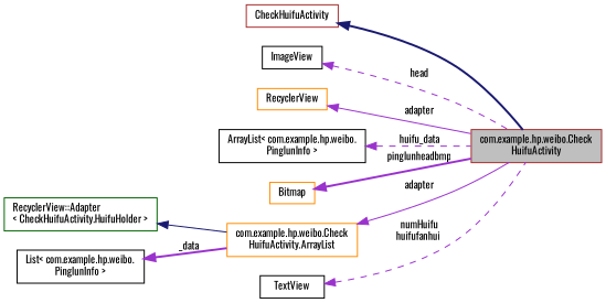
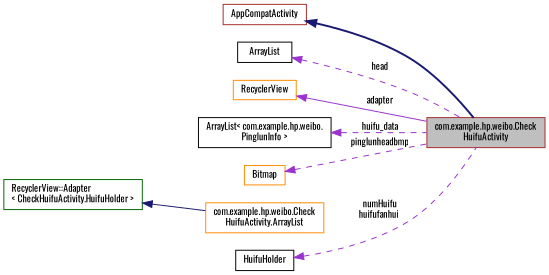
  digraph {
    fontname=Oswald
    rankdir=LR
    node [color=black fillcolor=white fontname=Oswald fontsize=10 shape=record style=filled]
    edge [color=darkorchid3 dir=back fontname=Oswald fontsize=10 labelfontname=Helvetica labelfontsize=10 style=bold]
    n1 [color=brown fillcolor=grey75 fontcolor=black height=0.2 label="com.example.hp.weibo.Check\lHuifuActivity" width=0.4]
-   n2 [color=brown height=0.2 label=CheckHuifuActivity width=0.4]
-   n3 [height=0.2 label=ImageView width=0.4]
+   n2 [color=brown height=0.2 label=AppCompatActivity width=0.4]
+   n3 [height=0.2 label=ArrayList width=0.4]
    n4 [color=darkorange height=0.2 label=RecyclerView width=0.4]
    n5 [height=0.2 label="ArrayList\< com.example.hp.weibo.\lPinglunInfo \>" width=0.4]
    n6 [color=darkorange height=0.2 label=Bitmap width=0.4]
    n7 [color=darkorange height=0.2 label="com.example.hp.weibo.Check\lHuifuActivity.ArrayList" width=0.4]
    n8 [color=darkgreen height=0.2 label="RecyclerView::Adapter\l\< CheckHuifuActivity.HuifuHolder \>" width=0.4]
-   n9 [height=0.2 label="List\< com.example.hp.weibo.\lPinglunInfo \>" width=0.4]
-   n10 [height=0.2 label=TextView width=0.4]
+   n10 [height=0.2 label=HuifuHolder width=0.4]
    n2 -> n1 [color=midnightblue]
    n3 -> n1 [label=" head" style=dashed]
    n4 -> n1 [label=" adapter" style=solid]
    n5 -> n1 [label=" huifu_data" style=dashed]
-   n6 -> n1 [label=" pinglunheadbmp"]
-   n7 -> n1 [label=" adapter" style=solid]
+   n6 -> n1 [label=" pinglunheadbmp" style=dashed]
    n8 -> n7 [color=midnightblue style=solid]
-   n9 -> n7 [label=" _data"]
    n10 -> n1 [label=" numHuifu\nhuifufanhui" style=dashed]
  }
